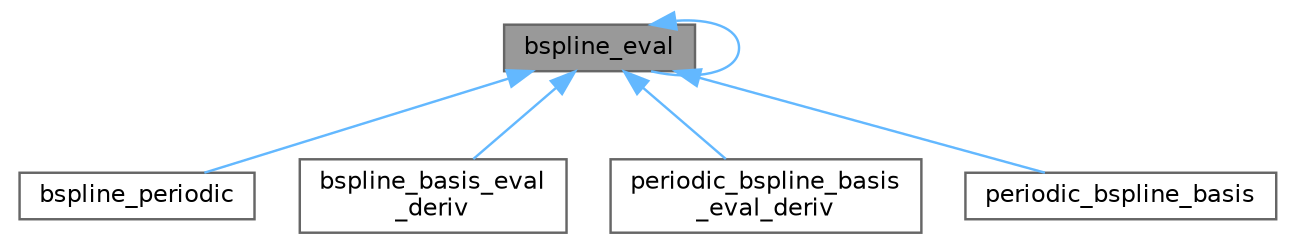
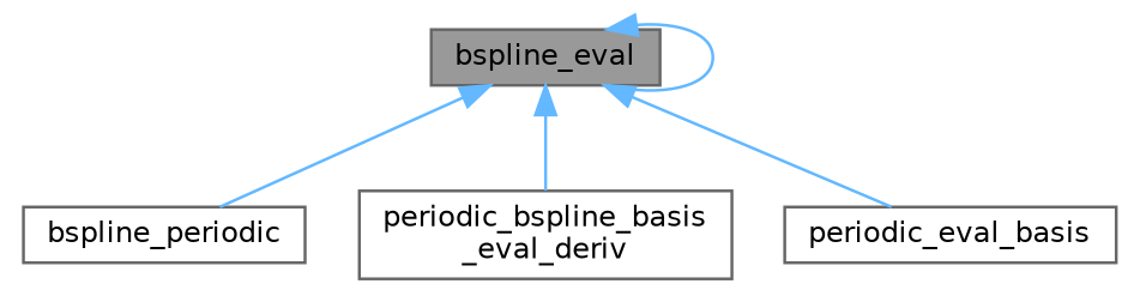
  digraph {
    rankdir=TB
    node [color=grey40 fillcolor=white fontname=Helvetica fontsize=10 shape=box style=filled]
    edge [color=steelblue1 dir=back fontname=Helvetica fontsize=10 labelfontname=Helvetica labelfontsize=10 style=solid]
    n1 [color=gray40 fillcolor=grey60 fontcolor=black height=0.2 label=bspline_eval width=0.4]
    n2 [height=0.2 label=bspline_periodic width=0.4]
-   n3 [height=0.2 label="bspline_basis_eval\l_deriv" width=0.4]
    n4 [height=0.2 label="periodic_bspline_basis\l_eval_deriv" width=0.4]
-   n5 [height=0.2 label=periodic_bspline_basis width=0.4]
+   n5 [height=0.2 label=periodic_eval_basis width=0.4]
    n1 -> n1
    n1 -> n2
-   n1 -> n3
    n1 -> n4
    n1 -> n5
  }
